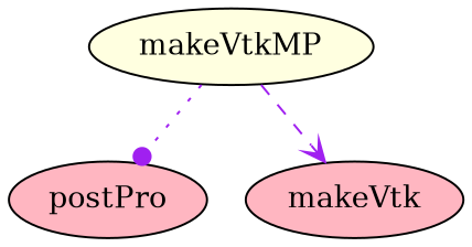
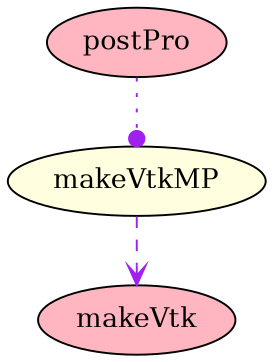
  digraph {
    node [fillcolor=lightpink style=filled]
    edge [color=purple]
    makeVtkMP [fillcolor=lightyellow]
    postPro
    makeVtk
    makeVtkMP -> makeVtk [arrowhead=vee style=dashed]
-   makeVtkMP -> postPro [arrowhead=dot style=dotted]
+   postPro -> makeVtkMP [arrowhead=dot style=dotted]
  }
